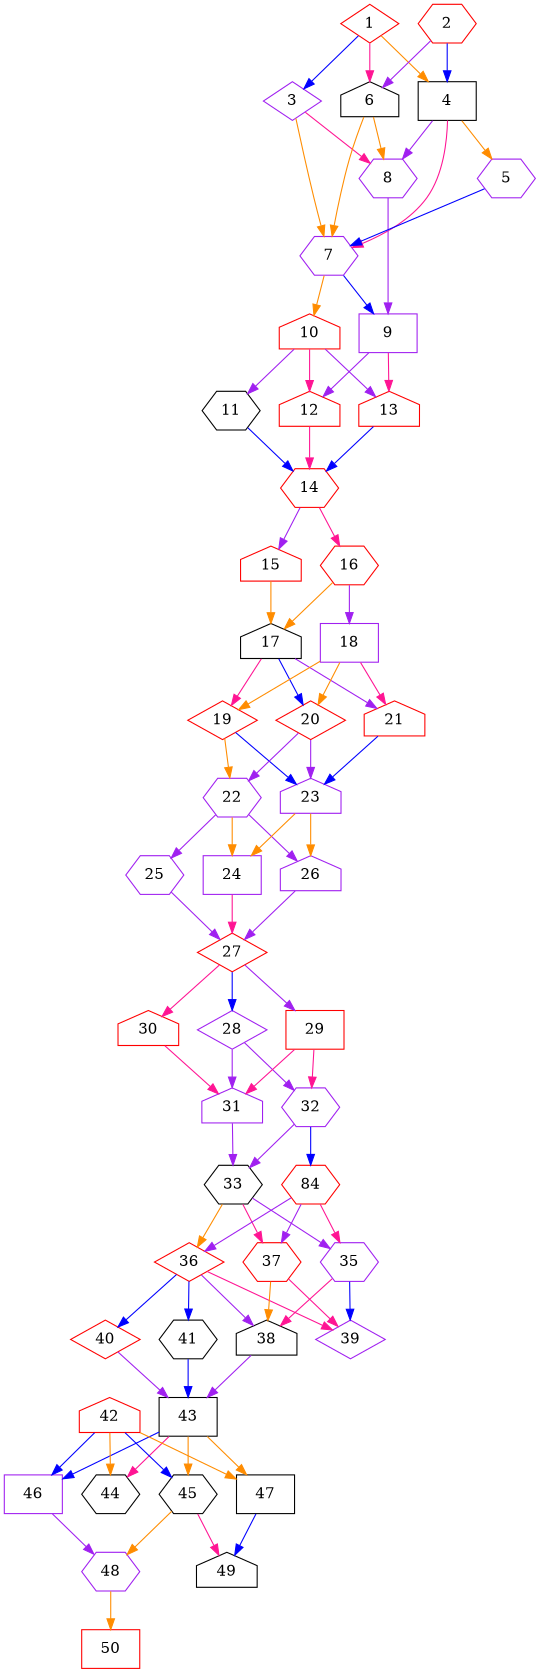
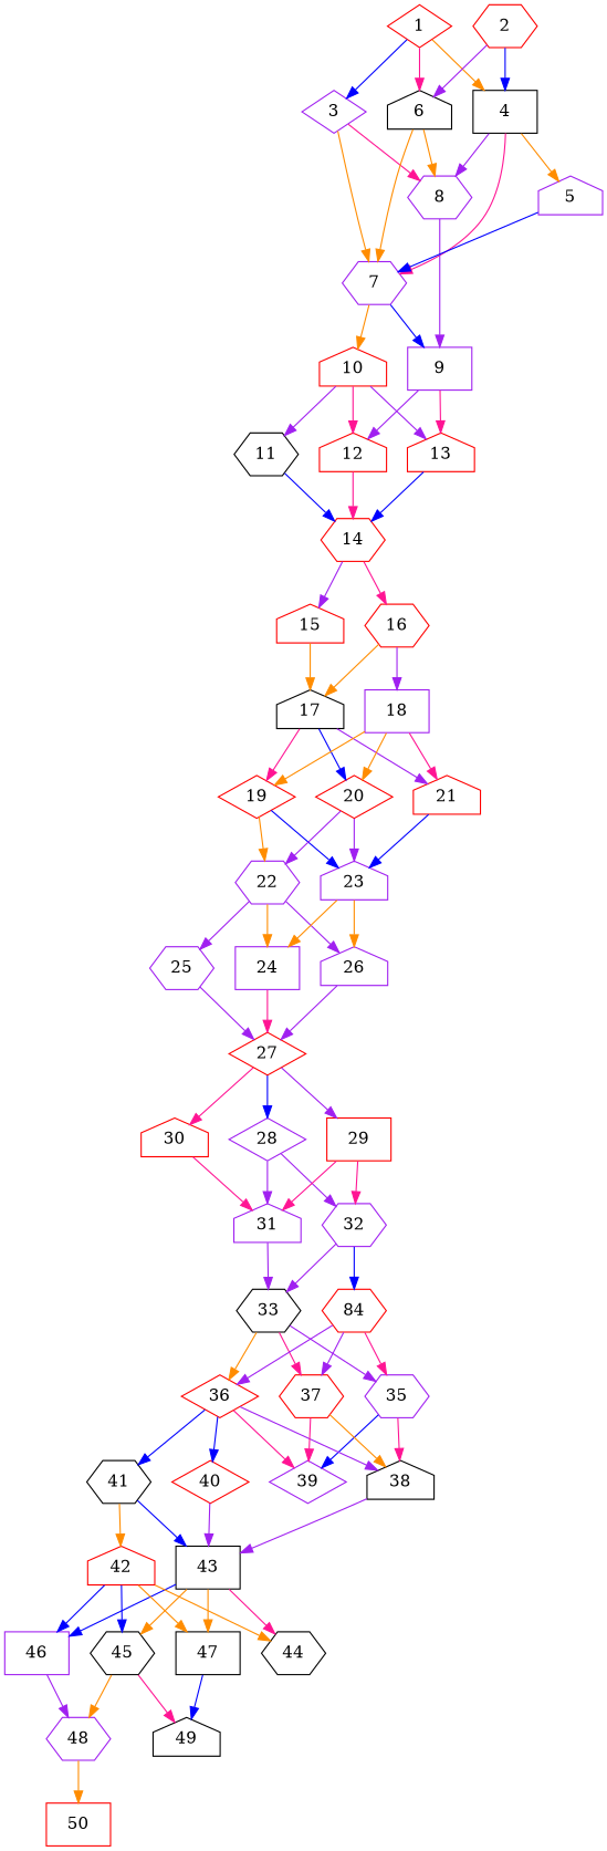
  digraph {
    node [alpha=0.19 color=red shape=hexagon]
    edge [color=purple]
    1 [alpha=0.04 expect_size=39215104 shape=diamond]
    3 [alpha=0.08 color=purple expect_size=16855040 shape=diamond]
    4 [alpha=0.06 color=black expect_size=33198080 shape=box]
    6 [alpha=0.09 color=black expect_size=9055232 shape=house]
    7 [alpha=0.03 color=purple expect_size=41079808]
    8 [alpha=0.12 color=purple expect_size=45478912]
-   5 [alpha=0.01 color=purple expect_size=8990720]
+   5 [alpha=0.01 color=purple expect_size=8990720 shape=house]
    9 [alpha=0.09 color=purple expect_size=19735552 shape=box]
    10 [alpha=0.18 expect_size=38405120 shape=house]
    2 [alpha=0.15 expect_size=46914560]
    12 [alpha=0.11 expect_size=40762368 shape=house]
    13 [alpha=0.13 expect_size=29975552 shape=house]
    11 [alpha=0.08 color=black expect_size=30693376]
    14 [expect_size=48173056]
    15 [alpha=0.11 expect_size=16028672 shape=house]
    16 [alpha=0.10 expect_size=19146752]
    17 [alpha=0.14 color=black expect_size=41554944 shape=house]
    18 [alpha=0.13 color=purple expect_size=49466368 shape=box]
    19 [alpha=0.04 expect_size=29573120 shape=diamond]
    20 [alpha=0.11 expect_size=50952192 shape=diamond]
    21 [alpha=0.13 expect_size=46764032 shape=house]
    22 [alpha=0.13 color=purple expect_size=17914880]
    23 [alpha=0.18 color=purple expect_size=43027456 shape=house]
    24 [alpha=0.14 color=purple expect_size=26023936 shape=box]
    25 [alpha=0.12 color=purple expect_size=23855104]
    26 [alpha=0.12 color=purple expect_size=50833408 shape=house]
    27 [alpha=0.07 expect_size=28181504 shape=diamond]
    28 [color=purple expect_size=14544896 shape=diamond]
    29 [alpha=0.17 expect_size=45694976 shape=box]
    30 [alpha=0.09 expect_size=7256064 shape=house]
    31 [alpha=0.12 color=purple expect_size=34115584 shape=house]
    32 [alpha=0.10 color=purple expect_size=18689024]
    33 [color=black expect_size=49832960]
    n34 [alpha=0.05 expect_size=44788736 label=84]
    35 [alpha=0.17 color=purple expect_size=31511552]
    36 [alpha=0.14 expect_size=13751296 shape=diamond]
    37 [alpha=0.06 expect_size=42505216]
    38 [alpha=0.18 color=black expect_size=12053504 shape=house]
    39 [color=purple expect_size=9818112 shape=diamond]
    40 [alpha=0.00 expect_size=50292736 shape=diamond]
    41 [color=black expect_size=25081856]
    43 [alpha=0.03 color=black expect_size=31036416 shape=box]
    42 [alpha=0.03 expect_size=6822912 shape=house]
    44 [alpha=0.11 color=black expect_size=28082176]
    45 [alpha=0.08 color=black expect_size=40893440]
    46 [alpha=0.04 color=purple expect_size=33069056 shape=box]
    47 [alpha=0.10 color=black expect_size=18512896 shape=box]
    48 [color=purple expect_size=33539072]
    49 [alpha=0.06 color=black expect_size=27998208 shape=house]
    50 [alpha=0.14 expect_size=26220544 shape=box]
    1 -> 3 [color=blue]
    1 -> 4 [color=darkorange]
    1 -> 6 [color=deeppink]
    3 -> 7 [color=darkorange]
    3 -> 8 [color=deeppink]
    4 -> 7 [color=deeppink]
    4 -> 8
    4 -> 5 [color=darkorange]
    6 -> 7 [color=darkorange]
    6 -> 8 [color=darkorange]
    7 -> 9 [color=blue]
    7 -> 10 [color=darkorange]
    8 -> 9
    5 -> 7 [color=blue]
    9 -> 12
    9 -> 13 [color=deeppink]
    10 -> 12 [color=deeppink]
    10 -> 13
    10 -> 11
    2 -> 4 [color=blue]
    2 -> 6
    12 -> 14 [color=deeppink]
    13 -> 14 [color=blue]
    11 -> 14 [color=blue]
    14 -> 15
    14 -> 16 [color=deeppink]
    15 -> 17 [color=darkorange]
    16 -> 17 [color=darkorange]
    16 -> 18
    17 -> 19 [color=deeppink]
    17 -> 20 [color=blue]
    17 -> 21
    18 -> 19 [color=darkorange]
    18 -> 20 [color=darkorange]
    18 -> 21 [color=deeppink]
    19 -> 22 [color=darkorange]
    19 -> 23 [color=blue]
    20 -> 22
    20 -> 23
    21 -> 23 [color=blue]
    22 -> 24 [color=darkorange]
    22 -> 25
    22 -> 26
    23 -> 24 [color=darkorange]
    23 -> 26 [color=darkorange]
    24 -> 27 [color=deeppink]
    25 -> 27
    26 -> 27
    27 -> 28 [color=blue]
    27 -> 29
    27 -> 30 [color=deeppink]
    28 -> 31
    28 -> 32
    29 -> 31 [color=deeppink]
    29 -> 32 [color=deeppink]
    30 -> 31 [color=deeppink]
    31 -> 33
    32 -> 33
    32 -> n34 [color=blue]
    33 -> 35
    33 -> 36 [color=darkorange]
    33 -> 37 [color=deeppink]
    n34 -> 35 [color=deeppink]
    n34 -> 36
    n34 -> 37
    35 -> 38 [color=deeppink]
    35 -> 39 [color=blue]
    36 -> 38
    36 -> 39 [color=deeppink]
    36 -> 40 [color=blue]
    36 -> 41 [color=blue]
    37 -> 38 [color=darkorange]
    37 -> 39 [color=deeppink]
    38 -> 43
    40 -> 43
    41 -> 43 [color=blue]
+   41 -> 42 [color=darkorange]
    43 -> 44 [color=deeppink]
    43 -> 45 [color=darkorange]
    43 -> 46 [color=blue]
    43 -> 47 [color=darkorange]
    42 -> 44 [color=darkorange]
    42 -> 45 [color=blue]
    42 -> 46 [color=blue]
    42 -> 47 [color=darkorange]
    45 -> 48 [color=darkorange]
    45 -> 49 [color=deeppink]
    46 -> 48
    47 -> 49 [color=blue]
    48 -> 50 [color=darkorange]
  }
